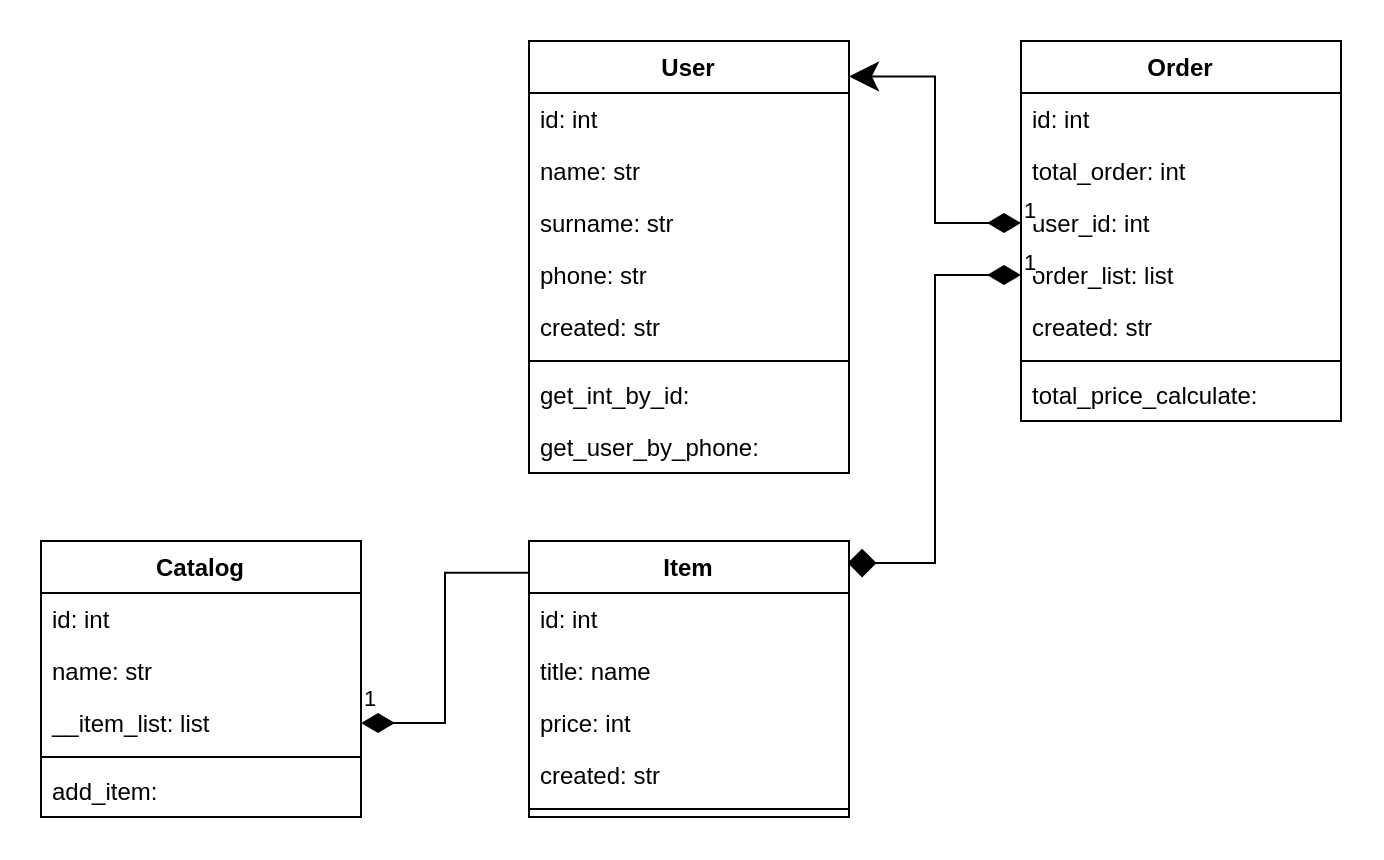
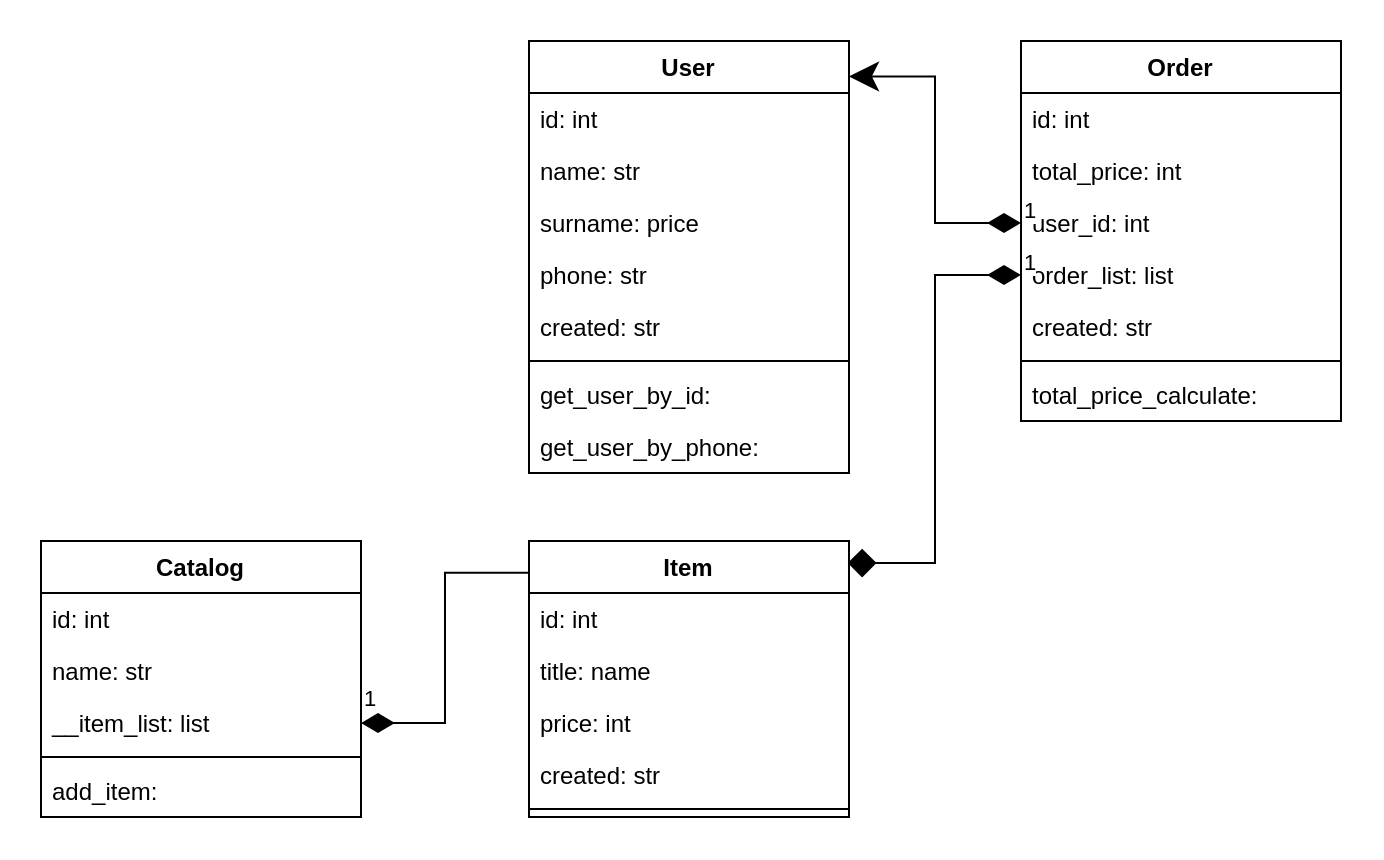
  <mxCell id="0" />
  <mxCell id="1" parent="0" />
  <mxCell id="2" value="User" style="swimlane;fontStyle=1;align=center;verticalAlign=top;childLayout=stackLayout;horizontal=1;startSize=26;horizontalStack=0;resizeParent=1;resizeParentMax=0;resizeLast=0;collapsible=1;marginBottom=0;" parent="1" vertex="1"><mxGeometry x="264" y="20" width="160" height="216" as="geometry" /></mxCell>
  <mxCell id="3" value="id: int" style="text;strokeColor=none;fillColor=none;align=left;verticalAlign=top;spacingLeft=4;spacingRight=4;overflow=hidden;rotatable=0;points=[[0,0.5],[1,0.5]];portConstraint=eastwest;" parent="2" vertex="1"><mxGeometry y="26" width="160" height="26" as="geometry" /></mxCell>
  <mxCell id="4" value="name: str&#10;" style="text;strokeColor=none;fillColor=none;align=left;verticalAlign=top;spacingLeft=4;spacingRight=4;overflow=hidden;rotatable=0;points=[[0,0.5],[1,0.5]];portConstraint=eastwest;" parent="2" vertex="1"><mxGeometry y="52" width="160" height="26" as="geometry" /></mxCell>
- <mxCell id="5" value="surname: str" style="text;strokeColor=none;fillColor=none;align=left;verticalAlign=top;spacingLeft=4;spacingRight=4;overflow=hidden;rotatable=0;points=[[0,0.5],[1,0.5]];portConstraint=eastwest;" parent="2" vertex="1"><mxGeometry y="78" width="160" height="26" as="geometry" /></mxCell>
+ <mxCell id="5" value="surname: price" style="text;strokeColor=none;fillColor=none;align=left;verticalAlign=top;spacingLeft=4;spacingRight=4;overflow=hidden;rotatable=0;points=[[0,0.5],[1,0.5]];portConstraint=eastwest;" parent="2" vertex="1"><mxGeometry y="78" width="160" height="26" as="geometry" /></mxCell>
  <mxCell id="6" value="phone: str" style="text;strokeColor=none;fillColor=none;align=left;verticalAlign=top;spacingLeft=4;spacingRight=4;overflow=hidden;rotatable=0;points=[[0,0.5],[1,0.5]];portConstraint=eastwest;" parent="2" vertex="1"><mxGeometry y="104" width="160" height="26" as="geometry" /></mxCell>
  <mxCell id="7" value="created: str" style="text;strokeColor=none;fillColor=none;align=left;verticalAlign=top;spacingLeft=4;spacingRight=4;overflow=hidden;rotatable=0;points=[[0,0.5],[1,0.5]];portConstraint=eastwest;" parent="2" vertex="1"><mxGeometry y="130" width="160" height="26" as="geometry" /></mxCell>
  <mxCell id="8" value="" style="line;strokeWidth=1;fillColor=none;align=left;verticalAlign=middle;spacingTop=-1;spacingLeft=3;spacingRight=3;rotatable=0;labelPosition=right;points=[];portConstraint=eastwest;" parent="2" vertex="1"><mxGeometry y="156" width="160" height="8" as="geometry" /></mxCell>
- <mxCell id="9" value="get_int_by_id: " style="text;strokeColor=none;fillColor=none;align=left;verticalAlign=top;spacingLeft=4;spacingRight=4;overflow=hidden;rotatable=0;points=[[0,0.5],[1,0.5]];portConstraint=eastwest;" parent="2" vertex="1"><mxGeometry y="164" width="160" height="26" as="geometry" /></mxCell>
+ <mxCell id="9" value="get_user_by_id: " style="text;strokeColor=none;fillColor=none;align=left;verticalAlign=top;spacingLeft=4;spacingRight=4;overflow=hidden;rotatable=0;points=[[0,0.5],[1,0.5]];portConstraint=eastwest;" parent="2" vertex="1"><mxGeometry y="164" width="160" height="26" as="geometry" /></mxCell>
  <mxCell id="10" value="get_user_by_phone:" style="text;strokeColor=none;fillColor=none;align=left;verticalAlign=top;spacingLeft=4;spacingRight=4;overflow=hidden;rotatable=0;points=[[0,0.5],[1,0.5]];portConstraint=eastwest;" parent="2" vertex="1"><mxGeometry y="190" width="160" height="26" as="geometry" /></mxCell>
  <mxCell id="11" value="Item" style="swimlane;fontStyle=1;align=center;verticalAlign=top;childLayout=stackLayout;horizontal=1;startSize=26;horizontalStack=0;resizeParent=1;resizeParentMax=0;resizeLast=0;collapsible=1;marginBottom=0;" parent="1" vertex="1"><mxGeometry x="264" y="270" width="160" height="138" as="geometry" /></mxCell>
  <mxCell id="12" value="id: int" style="text;strokeColor=none;fillColor=none;align=left;verticalAlign=top;spacingLeft=4;spacingRight=4;overflow=hidden;rotatable=0;points=[[0,0.5],[1,0.5]];portConstraint=eastwest;" parent="11" vertex="1"><mxGeometry y="26" width="160" height="26" as="geometry" /></mxCell>
  <mxCell id="13" value="title: name&#10;" style="text;strokeColor=none;fillColor=none;align=left;verticalAlign=top;spacingLeft=4;spacingRight=4;overflow=hidden;rotatable=0;points=[[0,0.5],[1,0.5]];portConstraint=eastwest;" parent="11" vertex="1"><mxGeometry y="52" width="160" height="26" as="geometry" /></mxCell>
  <mxCell id="14" value="price: int" style="text;strokeColor=none;fillColor=none;align=left;verticalAlign=top;spacingLeft=4;spacingRight=4;overflow=hidden;rotatable=0;points=[[0,0.5],[1,0.5]];portConstraint=eastwest;" parent="11" vertex="1"><mxGeometry y="78" width="160" height="26" as="geometry" /></mxCell>
  <mxCell id="15" value="created: str" style="text;strokeColor=none;fillColor=none;align=left;verticalAlign=top;spacingLeft=4;spacingRight=4;overflow=hidden;rotatable=0;points=[[0,0.5],[1,0.5]];portConstraint=eastwest;" parent="11" vertex="1"><mxGeometry y="104" width="160" height="26" as="geometry" /></mxCell>
  <mxCell id="16" value="" style="line;strokeWidth=1;fillColor=none;align=left;verticalAlign=middle;spacingTop=-1;spacingLeft=3;spacingRight=3;rotatable=0;labelPosition=right;points=[];portConstraint=eastwest;" parent="11" vertex="1"><mxGeometry y="130" width="160" height="8" as="geometry" /></mxCell>
  <mxCell id="17" value="Order" style="swimlane;fontStyle=1;align=center;verticalAlign=top;childLayout=stackLayout;horizontal=1;startSize=26;horizontalStack=0;resizeParent=1;resizeParentMax=0;resizeLast=0;collapsible=1;marginBottom=0;" parent="1" vertex="1"><mxGeometry x="510" y="20" width="160" height="190" as="geometry" /></mxCell>
  <mxCell id="18" value="id: int" style="text;strokeColor=none;fillColor=none;align=left;verticalAlign=top;spacingLeft=4;spacingRight=4;overflow=hidden;rotatable=0;points=[[0,0.5],[1,0.5]];portConstraint=eastwest;" parent="17" vertex="1"><mxGeometry y="26" width="160" height="26" as="geometry" /></mxCell>
- <mxCell id="19" value="total_order: int" style="text;strokeColor=none;fillColor=none;align=left;verticalAlign=top;spacingLeft=4;spacingRight=4;overflow=hidden;rotatable=0;points=[[0,0.5],[1,0.5]];portConstraint=eastwest;" parent="17" vertex="1"><mxGeometry y="52" width="160" height="26" as="geometry" /></mxCell>
+ <mxCell id="19" value="total_price: int" style="text;strokeColor=none;fillColor=none;align=left;verticalAlign=top;spacingLeft=4;spacingRight=4;overflow=hidden;rotatable=0;points=[[0,0.5],[1,0.5]];portConstraint=eastwest;" parent="17" vertex="1"><mxGeometry y="52" width="160" height="26" as="geometry" /></mxCell>
  <mxCell id="20" value="user_id: int" style="text;strokeColor=none;fillColor=none;align=left;verticalAlign=top;spacingLeft=4;spacingRight=4;overflow=hidden;rotatable=0;points=[[0,0.5],[1,0.5]];portConstraint=eastwest;" parent="17" vertex="1"><mxGeometry y="78" width="160" height="26" as="geometry" /></mxCell>
  <mxCell id="21" value="order_list: list" style="text;strokeColor=none;fillColor=none;align=left;verticalAlign=top;spacingLeft=4;spacingRight=4;overflow=hidden;rotatable=0;points=[[0,0.5],[1,0.5]];portConstraint=eastwest;" parent="17" vertex="1"><mxGeometry y="104" width="160" height="26" as="geometry" /></mxCell>
  <mxCell id="22" value="created: str" style="text;strokeColor=none;fillColor=none;align=left;verticalAlign=top;spacingLeft=4;spacingRight=4;overflow=hidden;rotatable=0;points=[[0,0.5],[1,0.5]];portConstraint=eastwest;" parent="17" vertex="1"><mxGeometry y="130" width="160" height="26" as="geometry" /></mxCell>
  <mxCell id="23" value="" style="line;strokeWidth=1;fillColor=none;align=left;verticalAlign=middle;spacingTop=-1;spacingLeft=3;spacingRight=3;rotatable=0;labelPosition=right;points=[];portConstraint=eastwest;" parent="17" vertex="1"><mxGeometry y="156" width="160" height="8" as="geometry" /></mxCell>
  <mxCell id="24" value="total_price_calculate: " style="text;strokeColor=none;fillColor=none;align=left;verticalAlign=top;spacingLeft=4;spacingRight=4;overflow=hidden;rotatable=0;points=[[0,0.5],[1,0.5]];portConstraint=eastwest;" parent="17" vertex="1"><mxGeometry y="164" width="160" height="26" as="geometry" /></mxCell>
  <mxCell id="25" value="1" style="endArrow=classic;html=1;endSize=12;startArrow=diamondThin;startSize=14;startFill=1;edgeStyle=orthogonalEdgeStyle;align=left;verticalAlign=bottom;rounded=0;exitX=0;exitY=0.5;exitDx=0;exitDy=0;entryX=1;entryY=0.082;entryDx=0;entryDy=0;entryPerimeter=0;" parent="1" source="20" target="2" edge="1"><mxGeometry x="-1" y="3" relative="1" as="geometry"><mxPoint x="260" y="170" as="sourcePoint" /><mxPoint x="420" y="170" as="targetPoint" /></mxGeometry></mxCell>
  <mxCell id="26" value="1" style="endArrow=diamond;html=1;endSize=12;startArrow=diamondThin;startSize=14;startFill=1;edgeStyle=orthogonalEdgeStyle;align=left;verticalAlign=bottom;rounded=0;exitX=0;exitY=0.5;exitDx=0;exitDy=0;entryX=0.996;entryY=0.08;entryDx=0;entryDy=0;entryPerimeter=0;" parent="1" source="21" target="11" edge="1"><mxGeometry x="-1" y="3" relative="1" as="geometry"><mxPoint x="410" y="250" as="sourcePoint" /><mxPoint x="570" y="250" as="targetPoint" /></mxGeometry></mxCell>
  <mxCell id="27" value="Catalog" style="swimlane;fontStyle=1;align=center;verticalAlign=top;childLayout=stackLayout;horizontal=1;startSize=26;horizontalStack=0;resizeParent=1;resizeParentMax=0;resizeLast=0;collapsible=1;marginBottom=0;" vertex="1" parent="1"><mxGeometry x="20" y="270" width="160" height="138" as="geometry" /></mxCell>
  <mxCell id="28" value="id: int" style="text;strokeColor=none;fillColor=none;align=left;verticalAlign=top;spacingLeft=4;spacingRight=4;overflow=hidden;rotatable=0;points=[[0,0.5],[1,0.5]];portConstraint=eastwest;" vertex="1" parent="27"><mxGeometry y="26" width="160" height="26" as="geometry" /></mxCell>
  <mxCell id="29" value="name: str&#10;" style="text;strokeColor=none;fillColor=none;align=left;verticalAlign=top;spacingLeft=4;spacingRight=4;overflow=hidden;rotatable=0;points=[[0,0.5],[1,0.5]];portConstraint=eastwest;" vertex="1" parent="27"><mxGeometry y="52" width="160" height="26" as="geometry" /></mxCell>
  <mxCell id="30" value="__item_list: list" style="text;strokeColor=none;fillColor=none;align=left;verticalAlign=top;spacingLeft=4;spacingRight=4;overflow=hidden;rotatable=0;points=[[0,0.5],[1,0.5]];portConstraint=eastwest;" vertex="1" parent="27"><mxGeometry y="78" width="160" height="26" as="geometry" /></mxCell>
  <mxCell id="31" value="" style="line;strokeWidth=1;fillColor=none;align=left;verticalAlign=middle;spacingTop=-1;spacingLeft=3;spacingRight=3;rotatable=0;labelPosition=right;points=[];portConstraint=eastwest;" vertex="1" parent="27"><mxGeometry y="104" width="160" height="8" as="geometry" /></mxCell>
  <mxCell id="32" value="add_item: " style="text;strokeColor=none;fillColor=none;align=left;verticalAlign=top;spacingLeft=4;spacingRight=4;overflow=hidden;rotatable=0;points=[[0,0.5],[1,0.5]];portConstraint=eastwest;" vertex="1" parent="27"><mxGeometry y="112" width="160" height="26" as="geometry" /></mxCell>
  <mxCell id="33" value="1" style="endArrow=none;html=1;endSize=12;startArrow=diamondThin;startSize=14;startFill=1;edgeStyle=orthogonalEdgeStyle;align=left;verticalAlign=bottom;rounded=0;exitX=1;exitY=0.5;exitDx=0;exitDy=0;entryX=0.001;entryY=0.115;entryDx=0;entryDy=0;entryPerimeter=0;" edge="1" parent="1" source="30" target="11"><mxGeometry x="-1" y="3" relative="1" as="geometry"><mxPoint x="140" y="300" as="sourcePoint" /><mxPoint x="170" y="220" as="targetPoint" /></mxGeometry></mxCell>
